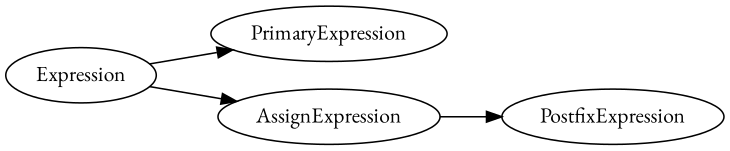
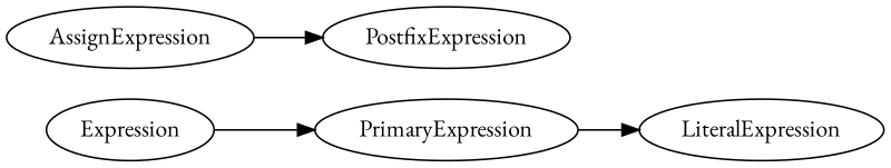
  digraph {
    fontname="EB Garamond"
    rankdir=LR
    node [fontname="EB Garamond"]
    edge [fontname="EB Garamond"]
    Expression
    PrimaryExpression
    AssignExpression
+   LiteralExpression
    PostfixExpression
    Expression -> PrimaryExpression
-   Expression -> AssignExpression
+   PrimaryExpression -> LiteralExpression
    AssignExpression -> PostfixExpression
  }
